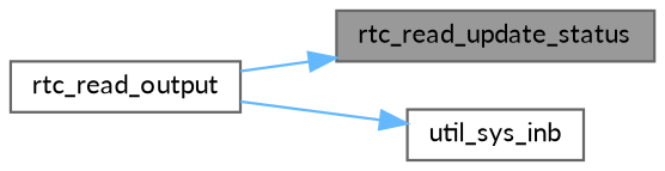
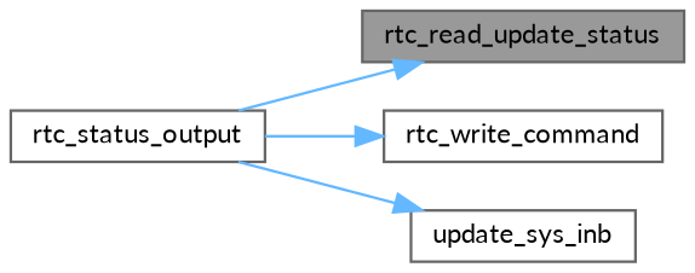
  digraph {
    fontname=Lato
    rankdir=LR
    node [color=grey40 fillcolor=white fontname=Lato fontsize=10 shape=box style=filled]
    edge [color=steelblue1 fontname=Lato fontsize=10 labelfontname=Helvetica labelfontsize=10 style=solid]
    n1 [color=gray40 fillcolor=grey60 fontcolor=black height=0.2 label=rtc_read_update_status width=0.4]
-   n2 [height=0.2 label=rtc_read_output width=0.4]
-   n4 [height=0.2 label=util_sys_inb width=0.4]
+   n2 [height=0.2 label=rtc_status_output width=0.4]
+   n3 [height=0.2 label=rtc_write_command width=0.4]
+   n4 [height=0.2 label=update_sys_inb width=0.4]
    n2 -> n1
+   n2 -> n3
    n2 -> n4
  }
